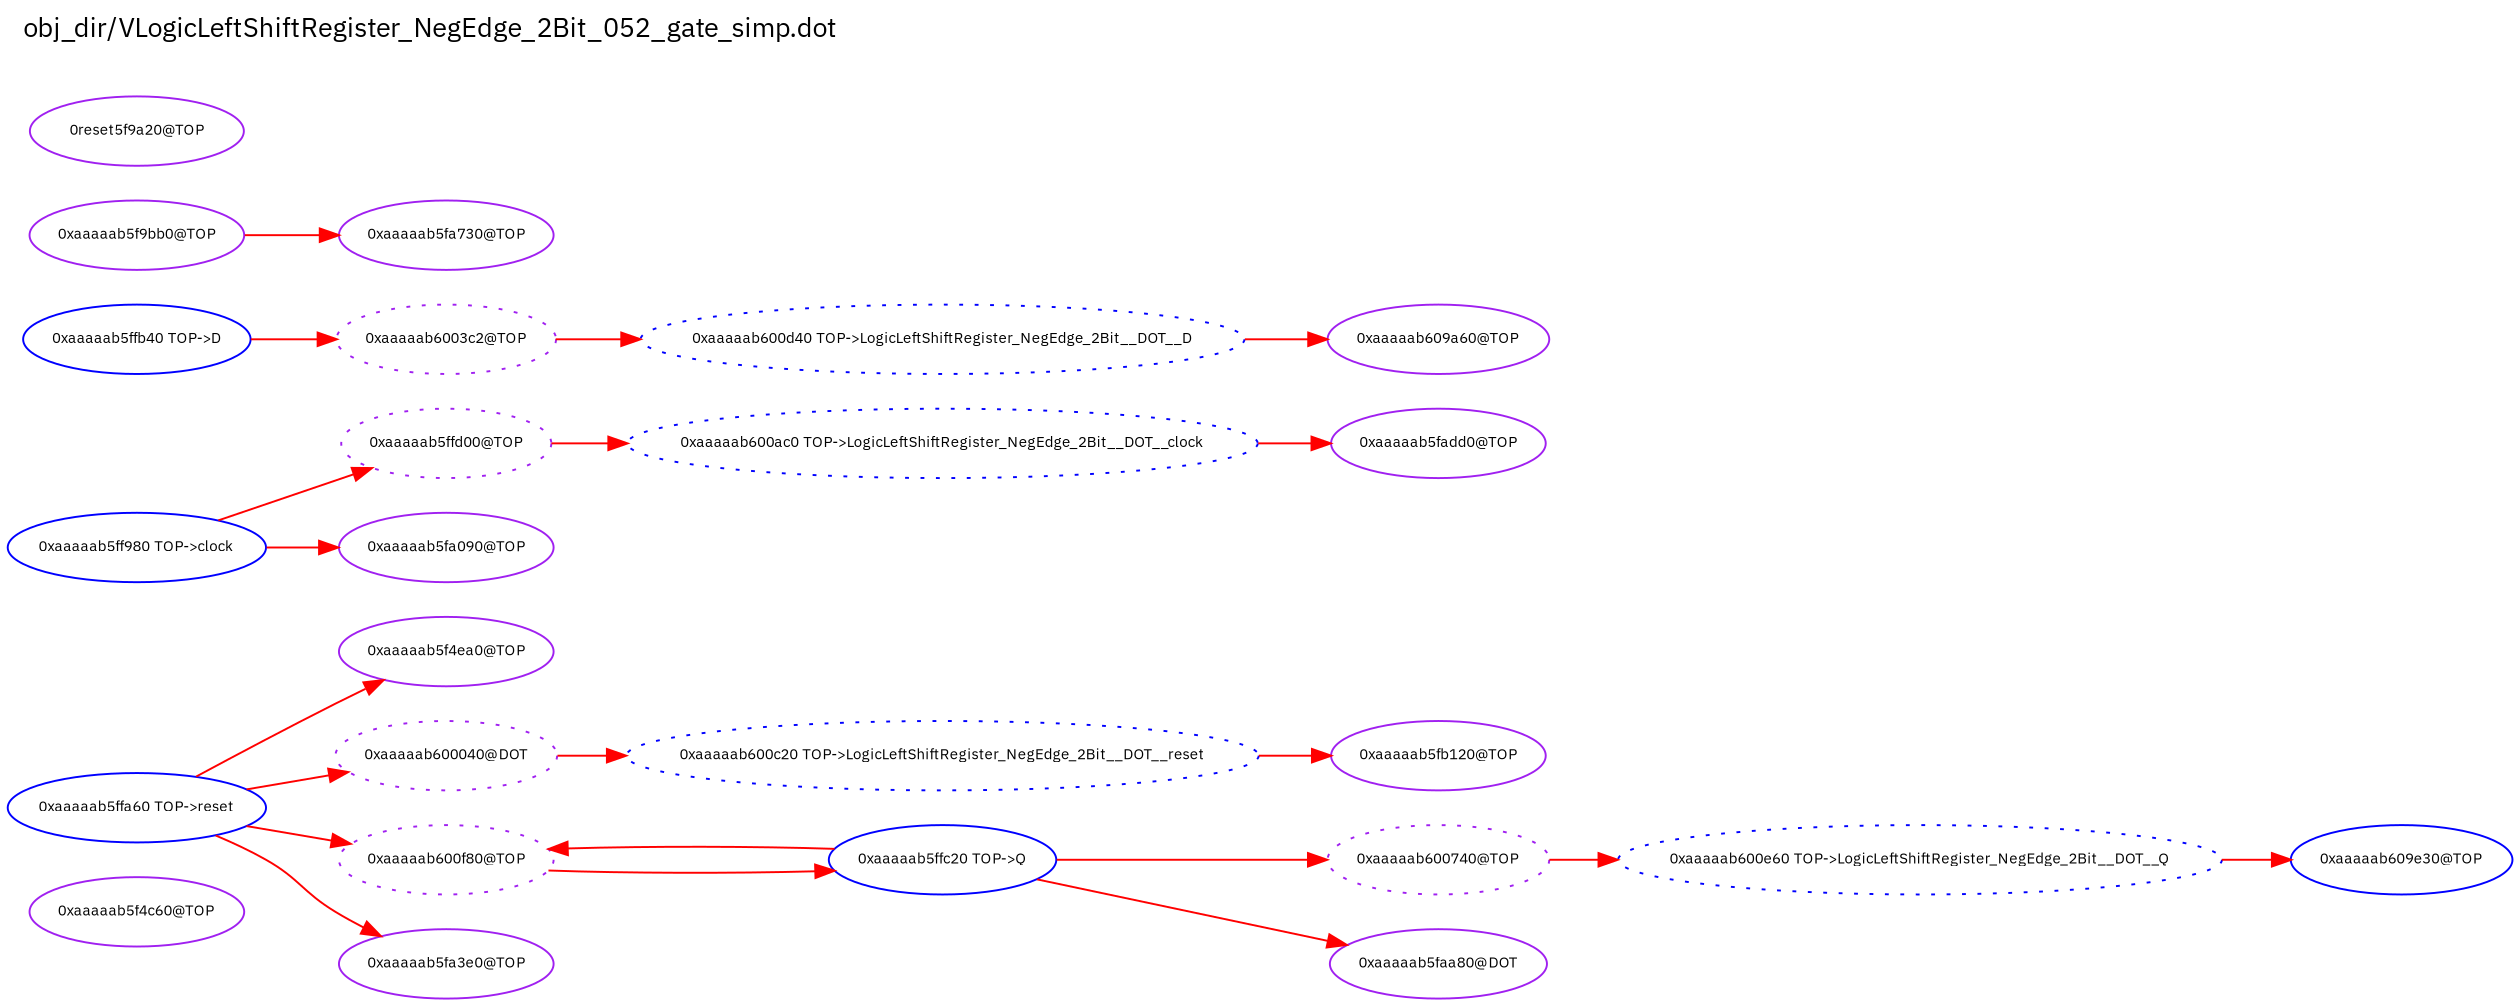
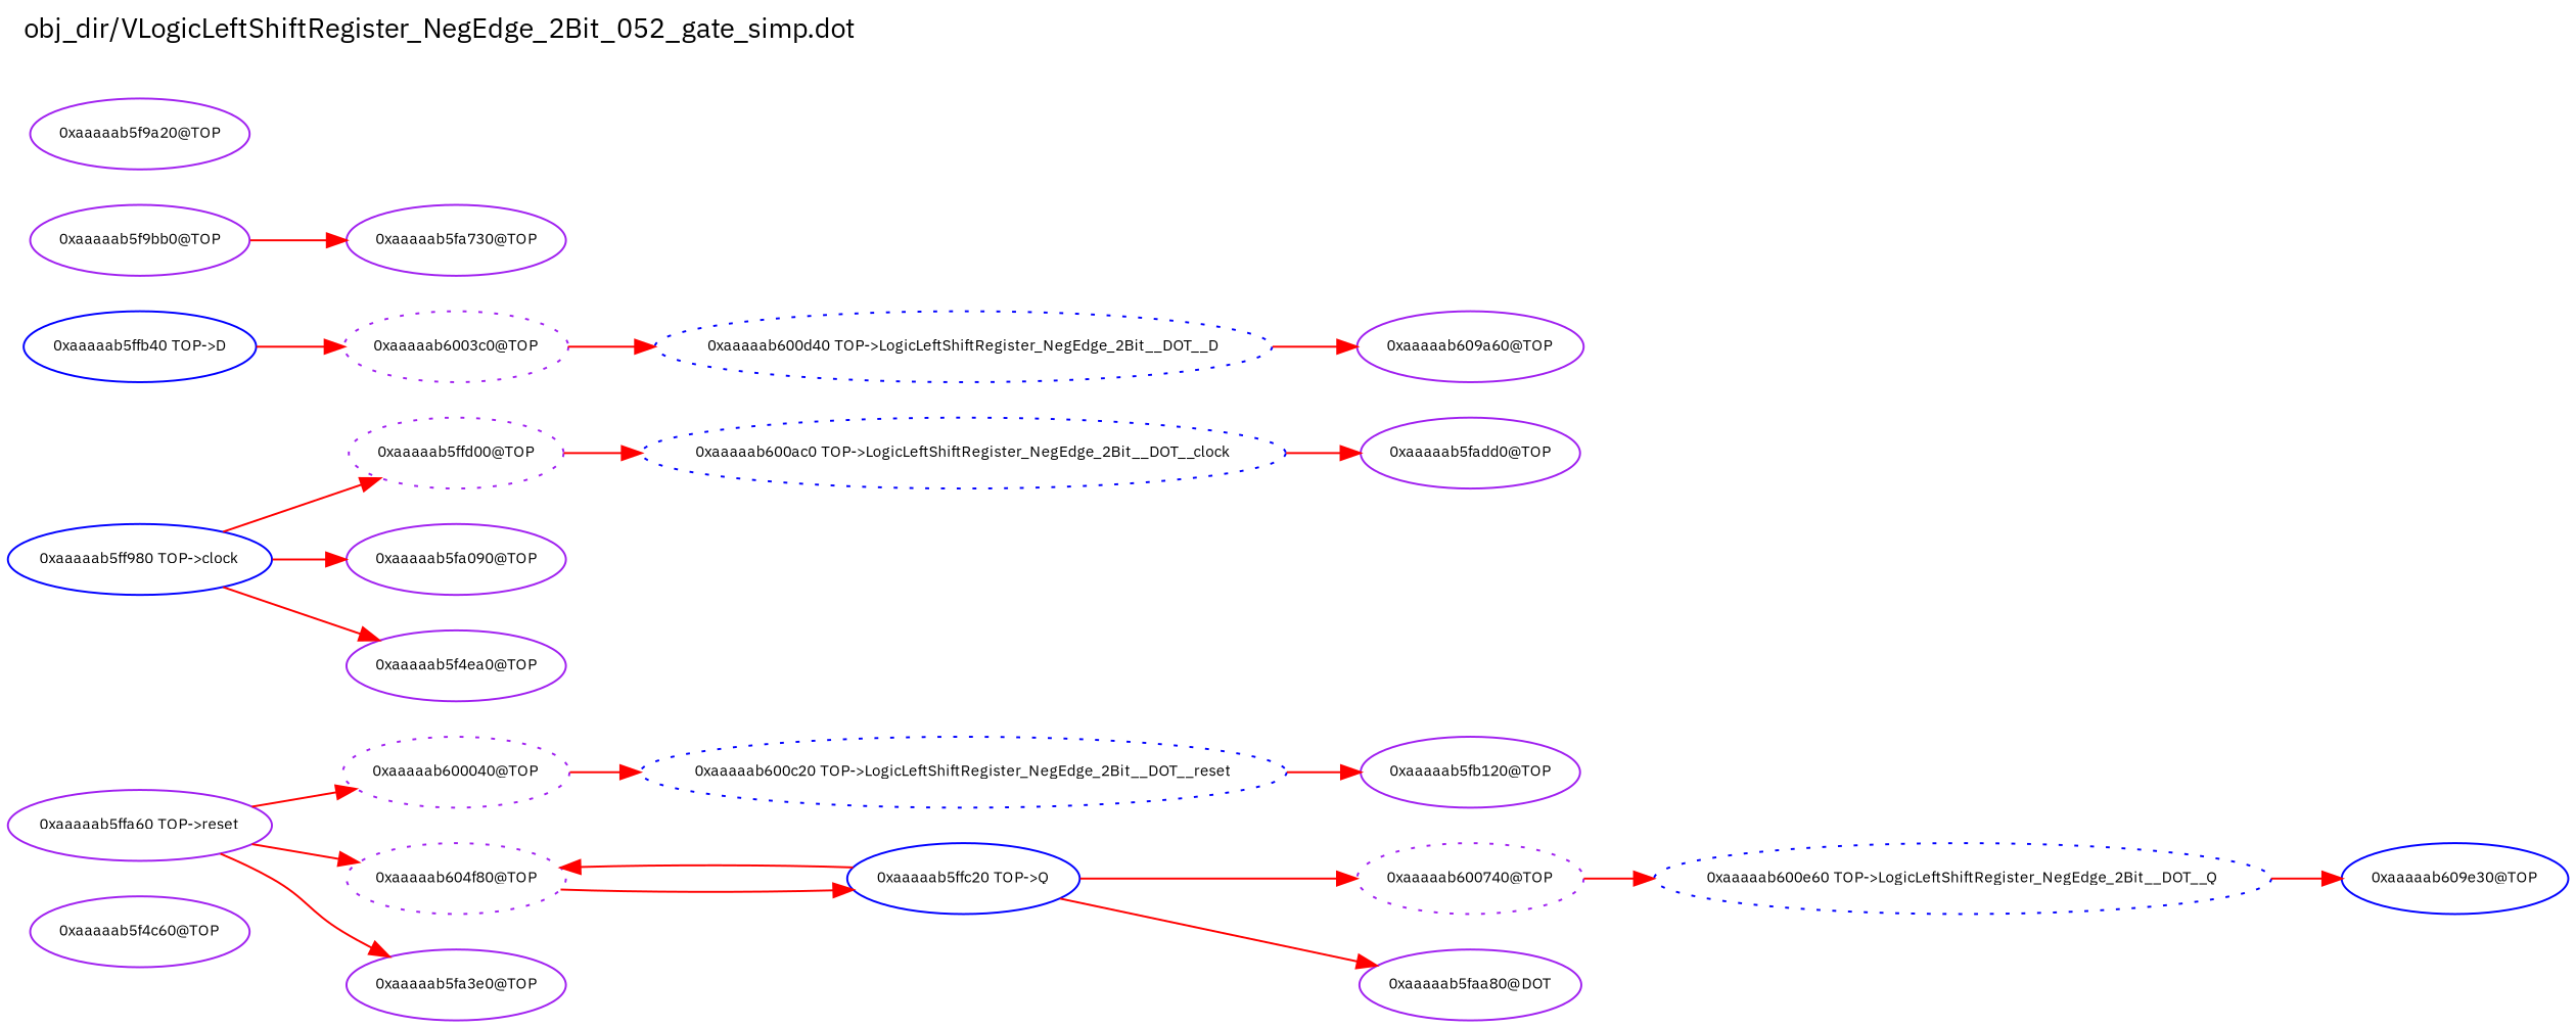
  digraph {
    fontname="IBM Plex Sans"
    label="obj_dir/VLogicLeftShiftRegister_NegEdge_2Bit_052_gate_simp.dot"
    labeljust=l
    labelloc=t
    rankdir=LR
    node [color=purple fontname="IBM Plex Sans" fontsize=8]
    edge [color=red fontname="IBM Plex Sans" fontsize=8 weight=1]
    n1 [label="0xaaaaab5f4c60@TOP"]
    n2 [label="0xaaaaab5ffd00@TOP" style=dotted]
    n3 [color=blue label="0xaaaaab600ac0 TOP->LogicLeftShiftRegister_NegEdge_2Bit__DOT__clock" style=dotted]
    n4 [label="0xaaaaab5fadd0@TOP"]
    n5 [color=blue label="0xaaaaab5ff980 TOP->clock"]
    n6 [label="0xaaaaab5f4ea0@TOP"]
    n7 [label="0xaaaaab5fa090@TOP"]
-   n8 [label="0xaaaaab600040@DOT" style=dotted]
+   n8 [label="0xaaaaab600040@TOP" style=dotted]
    n9 [color=blue label="0xaaaaab600c20 TOP->LogicLeftShiftRegister_NegEdge_2Bit__DOT__reset" style=dotted]
    n10 [label="0xaaaaab5fb120@TOP"]
-   n11 [color=blue label="0xaaaaab5ffa60 TOP->reset"]
-   n12 [label="0xaaaaab600f80@TOP" style=dotted]
+   n11 [label="0xaaaaab5ffa60 TOP->reset"]
+   n12 [label="0xaaaaab604f80@TOP" style=dotted]
    n13 [label="0xaaaaab5fa3e0@TOP"]
    n14 [color=blue label="0xaaaaab5ffc20 TOP->Q"]
-   n15 [label="0xaaaaab6003c2@TOP" style=dotted]
+   n15 [label="0xaaaaab6003c0@TOP" style=dotted]
    n16 [color=blue label="0xaaaaab600d40 TOP->LogicLeftShiftRegister_NegEdge_2Bit__DOT__D" style=dotted]
    n17 [label="0xaaaaab609a60@TOP"]
    n18 [color=blue label="0xaaaaab5ffb40 TOP->D"]
    n19 [label="0xaaaaab5fa730@TOP"]
    n20 [label="0xaaaaab600740@TOP" style=dotted]
    n21 [color=blue label="0xaaaaab600e60 TOP->LogicLeftShiftRegister_NegEdge_2Bit__DOT__Q" style=dotted]
    n22 [color=blue label="0xaaaaab609e30@TOP"]
    n23 [label="0xaaaaab5faa80@DOT"]
-   n24 [label="0reset5f9a20@TOP"]
+   n24 [label="0xaaaaab5f9a20@TOP"]
    n25 [label="0xaaaaab5f9bb0@TOP"]
    n2 -> n3
    n3 -> n4
    n5 -> n2
-   n11 -> n6
+   n5 -> n6
    n5 -> n7
    n8 -> n9
    n9 -> n10
    n11 -> n8
    n11 -> n12
    n11 -> n13
    n12 -> n14
    n14 -> n12
    n14 -> n20
    n14 -> n23
    n15 -> n16
    n16 -> n17
    n18 -> n15
    n20 -> n21
    n21 -> n22
    n25 -> n19
  }
